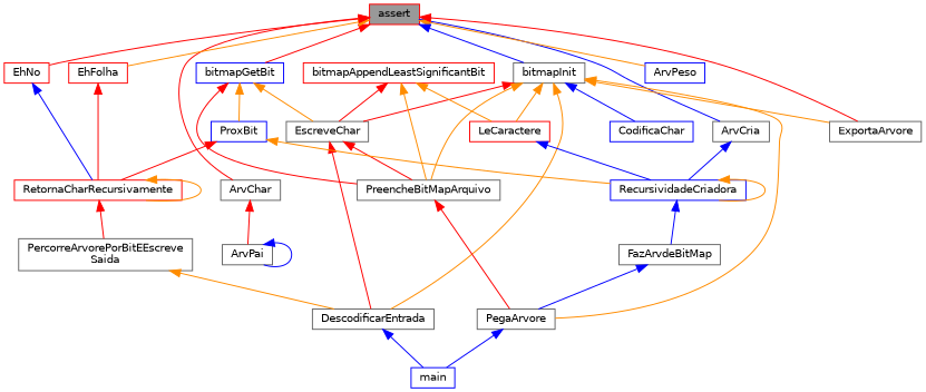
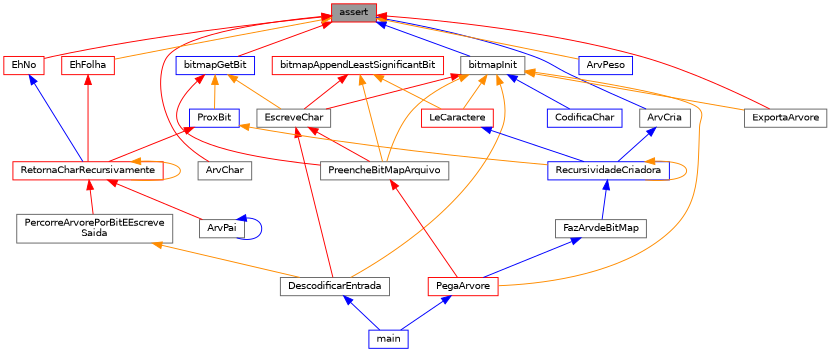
  digraph {
    rankdir=TB
    node [color=gray40 fillcolor=white fontname=Helvetica fontsize=10 shape=box style=filled]
    edge [color=darkorange dir=back fontname=Helvetica fontsize=10 labelfontname=Helvetica labelfontsize=10 style=solid]
    n1 [color=red fillcolor=grey60 fontcolor=black height=0.2 label=assert width=0.4]
    n2 [height=0.2 label=ArvChar width=0.4]
    n3 [height=0.2 label=ArvCria width=0.4]
    n4 [color=blue height=0.2 label=ArvPeso width=0.4]
    n5 [color=blue height=0.2 label=bitmapGetBit width=0.4]
    n6 [height=0.2 label=bitmapInit width=0.4]
    n7 [height=0.2 label=ExportaArvore width=0.4]
    n8 [color=red height=0.2 label=EhFolha width=0.4]
    n9 [color=red height=0.2 label=EhNo width=0.4]
    n10 [height=0.2 label=ArvPai width=0.4]
    n11 [color=blue height=0.2 label=RecursividadeCriadora width=0.4]
    n12 [color=red height=0.2 label=bitmapAppendLeastSignificantBit width=0.4]
    n13 [height=0.2 label=EscreveChar width=0.4]
    n14 [height=0.2 label=PreencheBitMapArquivo width=0.4]
    n15 [color=red height=0.2 label=LeCaractere width=0.4]
    n16 [color=blue height=0.2 label=ProxBit width=0.4]
-   n17 [height=0.2 label=PegaArvore width=0.4]
+   n17 [color=red height=0.2 label=PegaArvore width=0.4]
    n18 [height=0.2 label=DescodificarEntrada width=0.4]
    n19 [color=blue height=0.2 label=CodificaChar width=0.4]
    n20 [color=red height=0.2 label=RetornaCharRecursivamente width=0.4]
    n21 [height=0.2 label=FazArvdeBitMap width=0.4]
    n22 [color=blue height=0.2 label=main width=0.4]
    n23 [height=0.2 label="PercorreArvorePorBitEEscreve\lSaida" width=0.4]
    n1 -> n2 [color=red]
    n1 -> n3 [color=blue]
    n1 -> n4
    n1 -> n5 [color=red]
    n1 -> n6 [color=blue]
    n1 -> n7 [color=red]
    n1 -> n8
    n1 -> n9 [color=red]
-   n2 -> n10 [color=red]
+   n20 -> n10 [color=red]
    n3 -> n11 [color=blue]
    n5 -> n13
    n5 -> n14 [color=red]
    n5 -> n16
    n6 -> n7
    n6 -> n13 [color=red]
    n6 -> n14
    n6 -> n15
    n6 -> n17
    n6 -> n18
    n6 -> n19 [color=blue]
    n8 -> n20 [color=red]
    n9 -> n20 [color=blue]
    n10 -> n10 [color=blue]
    n11 -> n11
    n11 -> n21 [color=blue]
    n12 -> n13 [color=red]
    n12 -> n14
    n12 -> n15
    n13 -> n14 [color=red]
    n13 -> n18 [color=red]
    n14 -> n17 [color=red]
    n15 -> n11 [color=blue]
    n16 -> n11
    n16 -> n20 [color=red]
    n17 -> n22 [color=blue]
    n18 -> n22 [color=blue]
    n20 -> n20
    n20 -> n23 [color=red]
    n21 -> n17 [color=blue]
    n23 -> n18
  }
